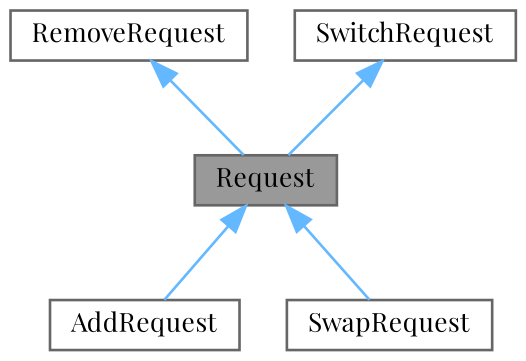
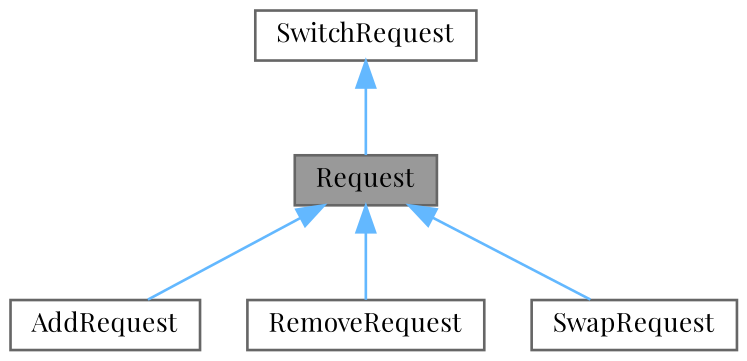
  digraph {
    fontname="Playfair Display"
    node [color=gray40 fillcolor=white fontname="Playfair Display" fontsize=10 shape=box style=filled]
    edge [color=steelblue1 dir=back fontname="Playfair Display" fontsize=10 labelfontname=Helvetica labelfontsize=10 style=solid]
    n1 [fillcolor=grey60 fontcolor=black height=0.2 label=Request width=0.4]
    n2 [height=0.2 label=AddRequest width=0.4]
    n3 [height=0.2 label=RemoveRequest width=0.4]
    n4 [height=0.2 label=SwapRequest width=0.4]
    n5 [height=0.2 label=SwitchRequest width=0.4]
    n1 -> n2
-   n3 -> n1
+   n1 -> n3
    n1 -> n4
    n5 -> n1
  }
